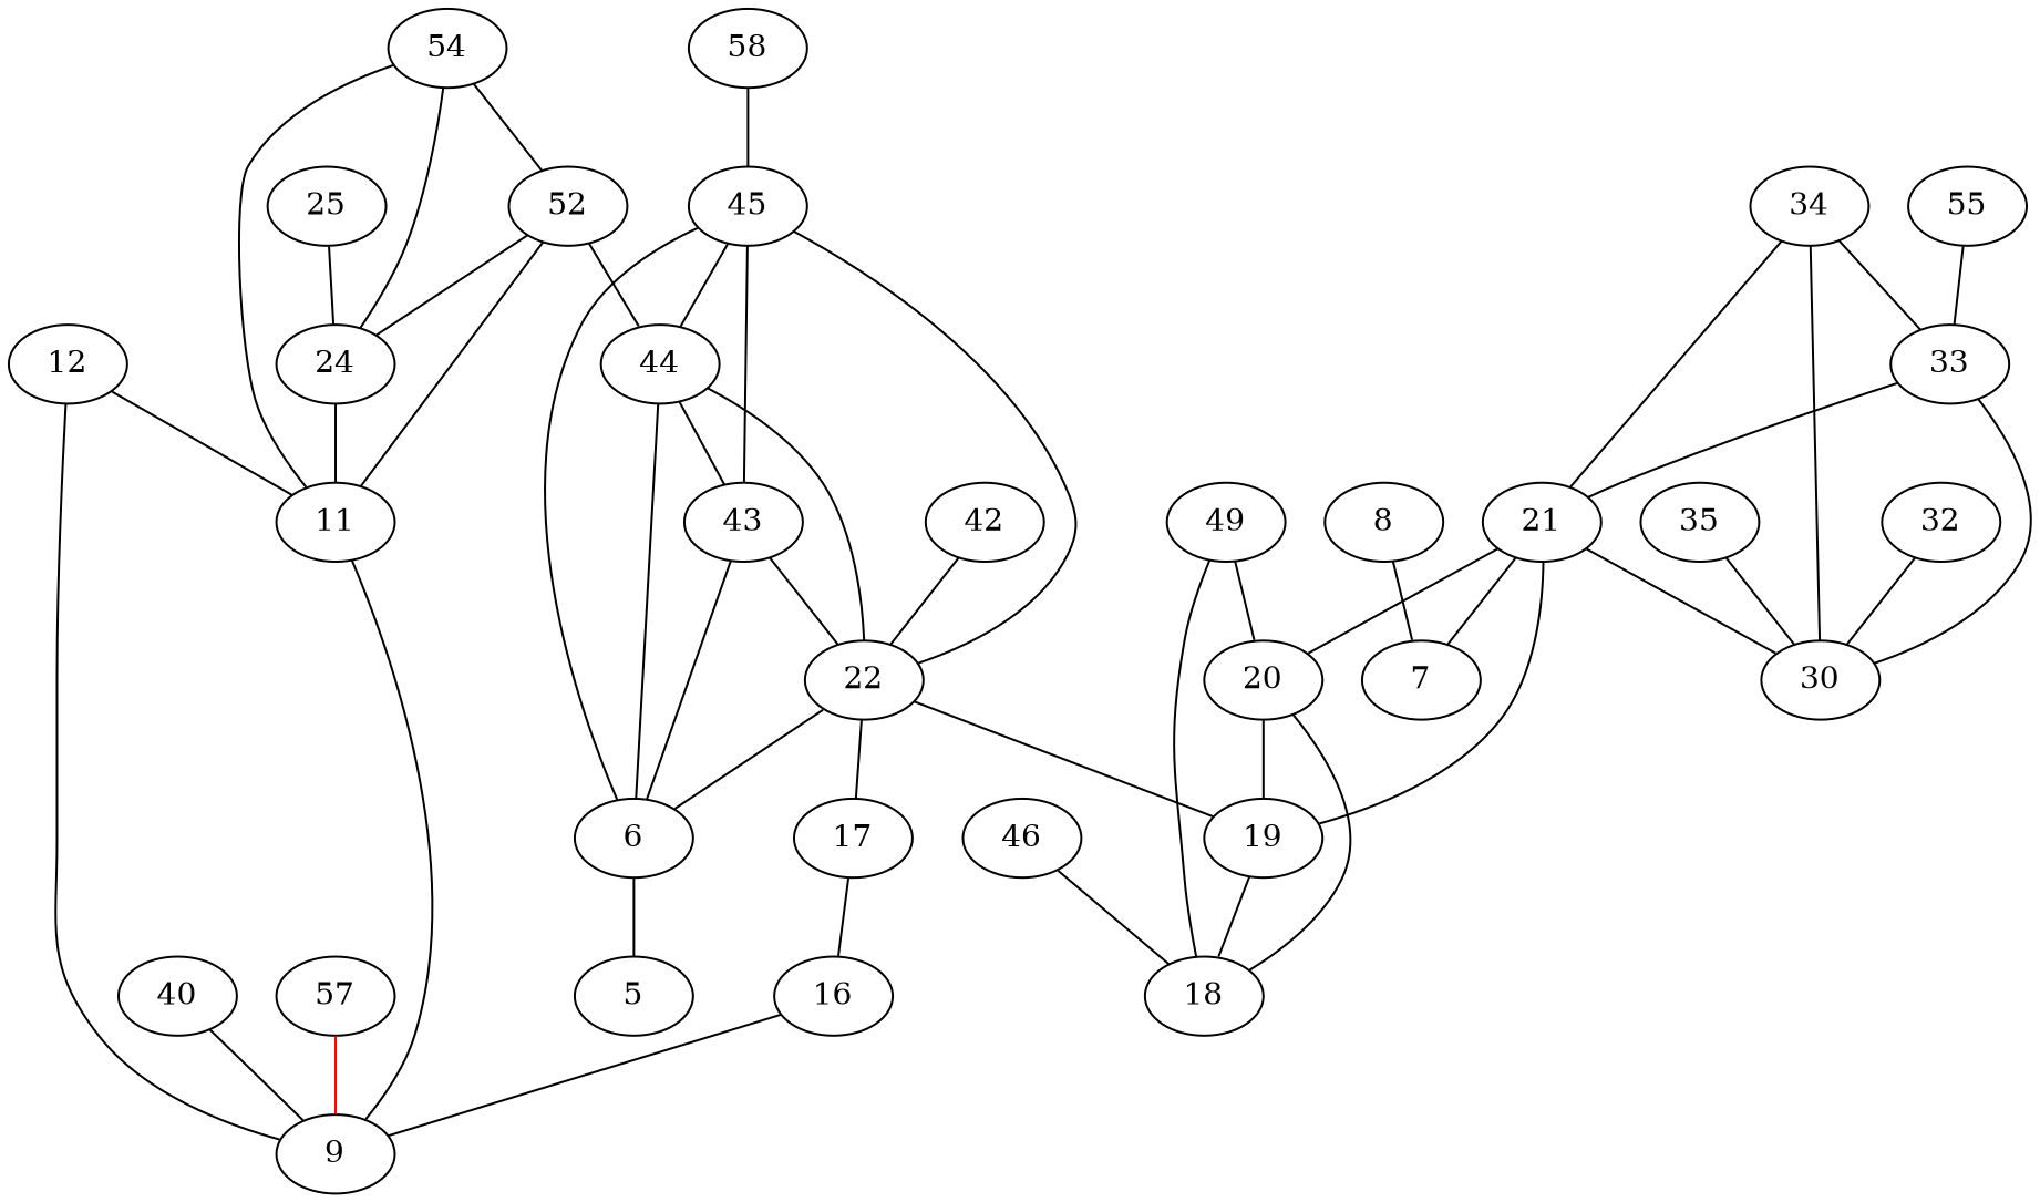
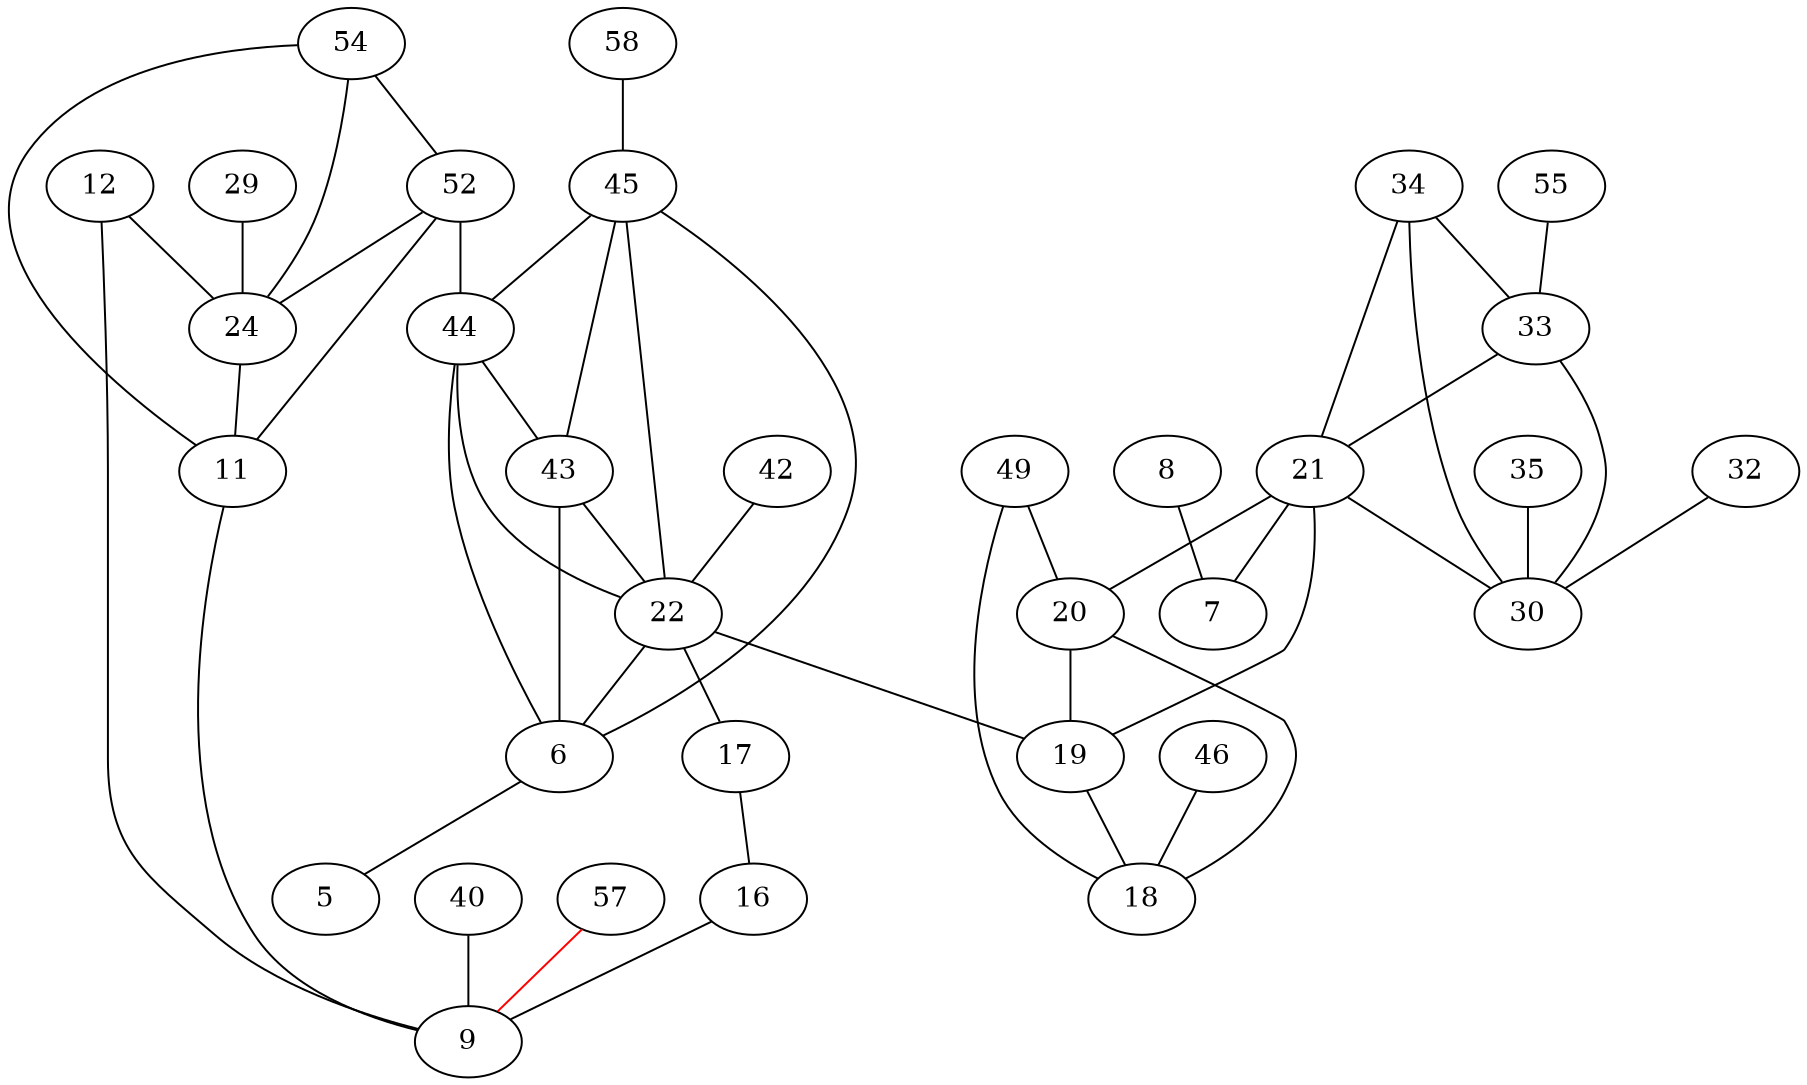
  graph {
    6
    5
    8
    7
    11
    9
    12
    16
    17
    19
    18
    20
    21
    30
    22
    24
-   25
+   25 [label=29]
    32
    33
    34
    35
    40
    42
    43
    44
    45
    46
    49
    52
    54
    55
    57
    58
    6 -- 5
    8 -- 7
    11 -- 9
-   12 -- 11
+   12 -- 24
    12 -- 9
    16 -- 9
    17 -- 16
    19 -- 18
    20 -- 19
    20 -- 18
    21 -- 7
    21 -- 19
    21 -- 20
    21 -- 30
    22 -- 6
    22 -- 17
    22 -- 19
    24 -- 11
    25 -- 24
    32 -- 30
    33 -- 21
    33 -- 30
    34 -- 21
    34 -- 30
    34 -- 33
    35 -- 30
    40 -- 9
    42 -- 22
    43 -- 6
    43 -- 22
    44 -- 6
    44 -- 22
    44 -- 43
    45 -- 6
    45 -- 22
    45 -- 43
    45 -- 44
    46 -- 18
    49 -- 18
    49 -- 20
    52 -- 11
    52 -- 24
    52 -- 44
    54 -- 11
    54 -- 24
    54 -- 52
    55 -- 33
    57 -- 9 [color=red]
    58 -- 45
  }
